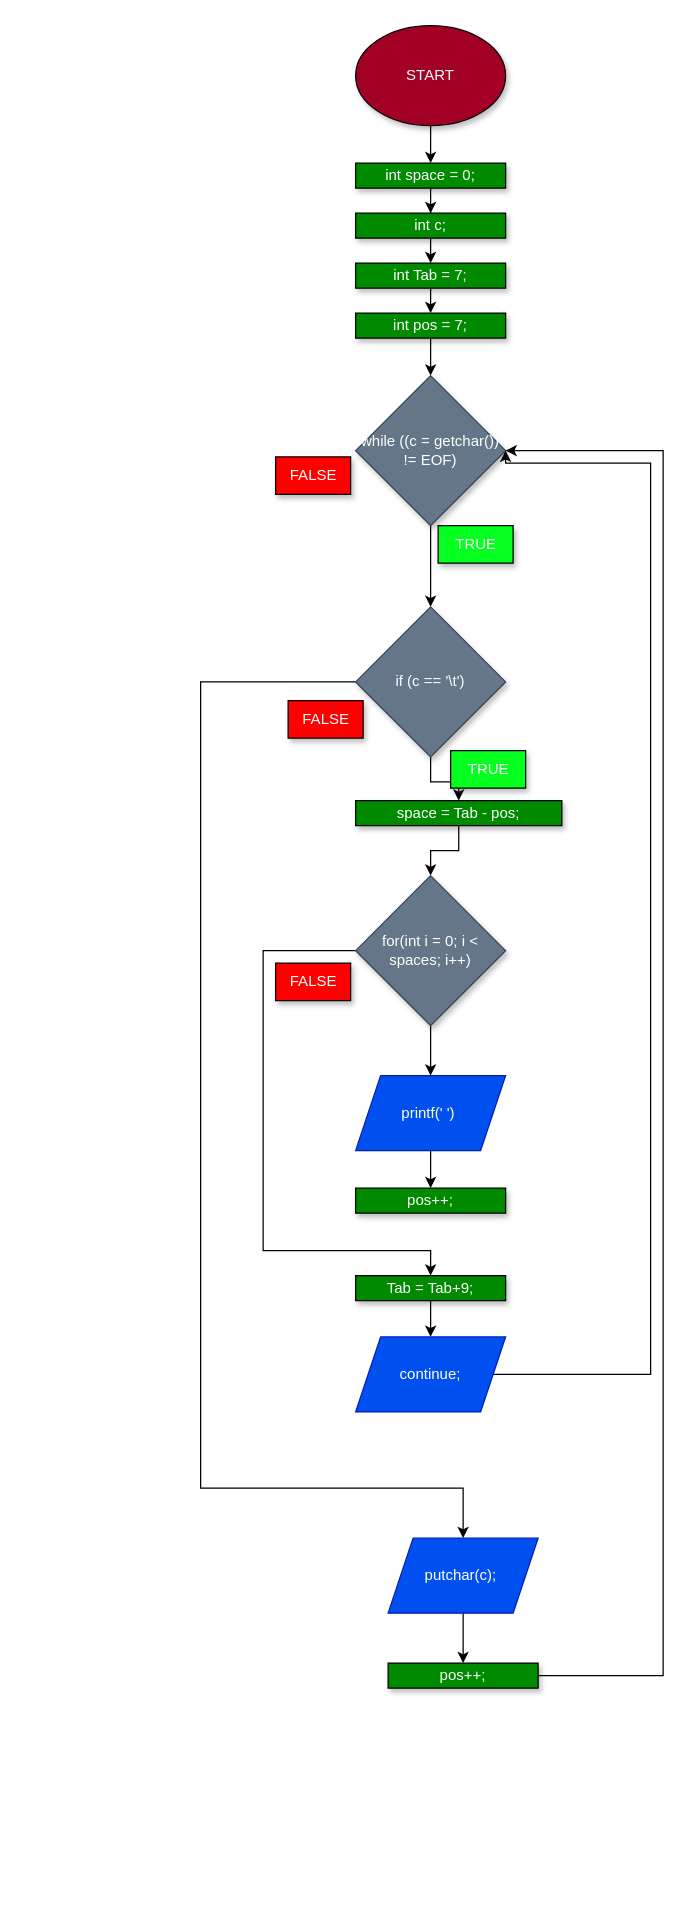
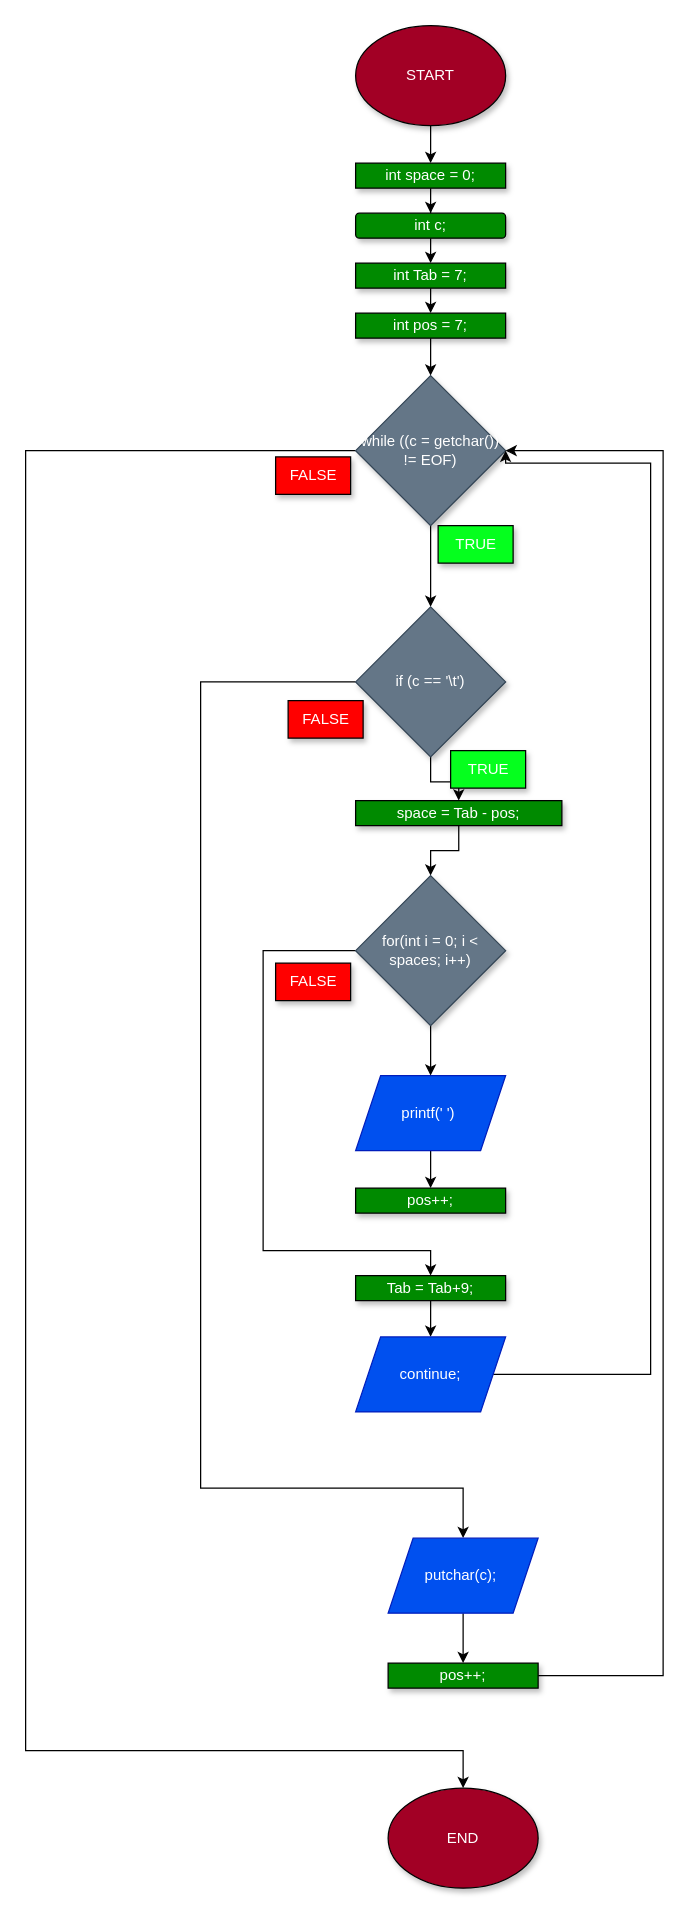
  <mxCell id="0" />
  <mxCell id="1" parent="0" />
  <mxCell id="2" value="" style="edgeStyle=orthogonalEdgeStyle;rounded=0;orthogonalLoop=1;jettySize=auto;html=1;" parent="1" source="3" target="22" edge="1"><mxGeometry relative="1" as="geometry" /></mxCell>
  <mxCell id="3" value="START" style="ellipse;whiteSpace=wrap;html=1;fillColor=#a20025;fontColor=#ffffff;strokeColor=default;shadow=1;" parent="1" vertex="1"><mxGeometry x="284" y="20" width="120" height="80" as="geometry" /></mxCell>
  <mxCell id="4" value="TRUE" style="text;html=1;align=center;verticalAlign=middle;resizable=0;points=[];autosize=1;strokeColor=default;fillColor=#05FF1E;fontColor=#ffffff;rounded=0;glass=0;shadow=1;gradientColor=none;" parent="1" vertex="1"><mxGeometry x="350" y="420" width="60" height="30" as="geometry" /></mxCell>
  <mxCell id="5" style="edgeStyle=orthogonalEdgeStyle;rounded=0;orthogonalLoop=1;jettySize=auto;html=1;exitX=0.5;exitY=1;exitDx=0;exitDy=0;entryX=0.5;entryY=0;entryDx=0;entryDy=0;" parent="1" source="6" target="15" edge="1"><mxGeometry relative="1" as="geometry" /></mxCell>
- <mxCell id="6" value="int c;" style="rounded=0;whiteSpace=wrap;html=1;fillColor=#008a00;fontColor=#ffffff;strokeColor=default;shadow=1;" parent="1" vertex="1"><mxGeometry x="284" y="170" width="120" height="20" as="geometry" /></mxCell>
+ <mxCell id="6" value="int c;" style="whiteSpace=wrap;html=1;fillColor=#008a00;fontColor=#ffffff;strokeColor=default;shadow=1;rounded=1;" parent="1" vertex="1"><mxGeometry x="284" y="170" width="120" height="20" as="geometry" /></mxCell>
  <mxCell id="7" style="edgeStyle=orthogonalEdgeStyle;rounded=0;orthogonalLoop=1;jettySize=auto;html=1;exitX=0.5;exitY=1;exitDx=0;exitDy=0;entryX=0.5;entryY=0;entryDx=0;entryDy=0;" parent="1" source="9" target="20" edge="1"><mxGeometry relative="1" as="geometry" /></mxCell>
+ <mxCell id="8" style="edgeStyle=orthogonalEdgeStyle;rounded=0;orthogonalLoop=1;jettySize=auto;html=1;entryX=0.5;entryY=0;entryDx=0;entryDy=0;" parent="1" source="9" target="13" edge="1"><mxGeometry relative="1" as="geometry"><Array as="points"><mxPoint x="20" y="360" /><mxPoint x="20" y="1400" /><mxPoint x="370" y="1400" /></Array></mxGeometry></mxCell>
  <mxCell id="9" value="while ((c = getchar())&lt;div&gt;!= EOF)&lt;/div&gt;" style="rhombus;whiteSpace=wrap;html=1;fillColor=#647687;strokeColor=#314354;shadow=1;fontColor=#ffffff;" parent="1" vertex="1"><mxGeometry x="284" y="300" width="120" height="120" as="geometry" /></mxCell>
  <mxCell id="10" value="FALSE" style="text;html=1;align=center;verticalAlign=middle;resizable=0;points=[];autosize=1;strokeColor=default;fillColor=#FF0000;fontColor=#ffffff;rounded=0;glass=0;shadow=1;gradientColor=none;" parent="1" vertex="1"><mxGeometry x="220" y="365" width="60" height="30" as="geometry" /></mxCell>
  <mxCell id="11" value="" style="edgeStyle=orthogonalEdgeStyle;rounded=0;orthogonalLoop=1;jettySize=auto;html=1;" parent="1" source="12" target="33" edge="1"><mxGeometry relative="1" as="geometry" /></mxCell>
  <mxCell id="12" value="printf(' ')&amp;nbsp;" style="shape=parallelogram;perimeter=parallelogramPerimeter;whiteSpace=wrap;html=1;fixedSize=1;fillColor=#0050ef;fontColor=#ffffff;strokeColor=#001DBC;" parent="1" vertex="1"><mxGeometry x="284" y="860" width="120" height="60" as="geometry" /></mxCell>
+ <mxCell id="13" value="END" style="ellipse;whiteSpace=wrap;html=1;fillColor=#a20025;fontColor=#ffffff;strokeColor=default;shadow=1;" parent="1" vertex="1"><mxGeometry x="310" y="1430" width="120" height="80" as="geometry" /></mxCell>
  <mxCell id="14" style="edgeStyle=orthogonalEdgeStyle;rounded=0;orthogonalLoop=1;jettySize=auto;html=1;exitX=0.5;exitY=1;exitDx=0;exitDy=0;entryX=0.5;entryY=0;entryDx=0;entryDy=0;" parent="1" source="15" target="17" edge="1"><mxGeometry relative="1" as="geometry" /></mxCell>
  <mxCell id="15" value="int Tab = 7;" style="rounded=0;whiteSpace=wrap;html=1;fillColor=#008a00;fontColor=#ffffff;strokeColor=default;shadow=1;" parent="1" vertex="1"><mxGeometry x="284" y="210" width="120" height="20" as="geometry" /></mxCell>
  <mxCell id="16" value="" style="edgeStyle=orthogonalEdgeStyle;rounded=0;orthogonalLoop=1;jettySize=auto;html=1;" parent="1" source="17" target="9" edge="1"><mxGeometry relative="1" as="geometry" /></mxCell>
  <mxCell id="17" value="int pos = 7;" style="rounded=0;whiteSpace=wrap;html=1;fillColor=#008a00;fontColor=#ffffff;strokeColor=default;shadow=1;" parent="1" vertex="1"><mxGeometry x="284" y="250" width="120" height="20" as="geometry" /></mxCell>
  <mxCell id="18" value="" style="edgeStyle=orthogonalEdgeStyle;rounded=0;orthogonalLoop=1;jettySize=auto;html=1;" parent="1" source="20" target="24" edge="1"><mxGeometry relative="1" as="geometry" /></mxCell>
  <mxCell id="19" style="edgeStyle=orthogonalEdgeStyle;rounded=0;orthogonalLoop=1;jettySize=auto;html=1;entryX=0.5;entryY=0;entryDx=0;entryDy=0;" parent="1" source="20" target="32" edge="1"><mxGeometry relative="1" as="geometry"><Array as="points"><mxPoint x="160" y="545" /><mxPoint x="160" y="1190" /><mxPoint x="370" y="1190" /></Array></mxGeometry></mxCell>
  <mxCell id="20" value="if (c == '\t')" style="rhombus;whiteSpace=wrap;html=1;fillColor=#647687;strokeColor=#314354;shadow=1;fontColor=#ffffff;" parent="1" vertex="1"><mxGeometry x="284" y="485" width="120" height="120" as="geometry" /></mxCell>
  <mxCell id="21" style="edgeStyle=orthogonalEdgeStyle;rounded=0;orthogonalLoop=1;jettySize=auto;html=1;exitX=0.5;exitY=1;exitDx=0;exitDy=0;" parent="1" source="22" target="6" edge="1"><mxGeometry relative="1" as="geometry" /></mxCell>
  <mxCell id="22" value="int space = 0;" style="rounded=0;whiteSpace=wrap;html=1;fillColor=#008a00;fontColor=#ffffff;strokeColor=default;shadow=1;" parent="1" vertex="1"><mxGeometry x="284" y="130" width="120" height="20" as="geometry" /></mxCell>
  <mxCell id="23" value="" style="edgeStyle=orthogonalEdgeStyle;rounded=0;orthogonalLoop=1;jettySize=auto;html=1;" parent="1" source="24" target="28" edge="1"><mxGeometry relative="1" as="geometry" /></mxCell>
  <mxCell id="24" value="space = Tab - pos;" style="rounded=0;whiteSpace=wrap;html=1;fillColor=#008a00;fontColor=#ffffff;strokeColor=default;shadow=1;" parent="1" vertex="1"><mxGeometry x="284" y="640" width="165" height="20" as="geometry" /></mxCell>
  <mxCell id="25" value="TRUE" style="text;html=1;align=center;verticalAlign=middle;resizable=0;points=[];autosize=1;strokeColor=default;fillColor=#05FF1E;fontColor=#ffffff;rounded=0;glass=0;shadow=1;gradientColor=none;" parent="1" vertex="1"><mxGeometry x="360" y="600" width="60" height="30" as="geometry" /></mxCell>
  <mxCell id="26" value="" style="edgeStyle=orthogonalEdgeStyle;rounded=0;orthogonalLoop=1;jettySize=auto;html=1;" parent="1" source="28" target="12" edge="1"><mxGeometry relative="1" as="geometry" /></mxCell>
  <mxCell id="27" style="edgeStyle=orthogonalEdgeStyle;rounded=0;orthogonalLoop=1;jettySize=auto;html=1;entryX=0.5;entryY=0;entryDx=0;entryDy=0;" edge="1" parent="1" source="28" target="37"><mxGeometry relative="1" as="geometry"><Array as="points"><mxPoint x="210" y="760" /><mxPoint x="210" y="1000" /><mxPoint x="344" y="1000" /></Array></mxGeometry></mxCell>
  <mxCell id="28" value="for(int i = 0; i &amp;lt; spaces; i++)" style="rhombus;whiteSpace=wrap;html=1;fillColor=#647687;strokeColor=#314354;shadow=1;fontColor=#ffffff;" parent="1" vertex="1"><mxGeometry x="284" y="700" width="120" height="120" as="geometry" /></mxCell>
  <mxCell id="29" style="edgeStyle=orthogonalEdgeStyle;rounded=0;orthogonalLoop=1;jettySize=auto;html=1;entryX=1;entryY=0.5;entryDx=0;entryDy=0;" parent="1" source="30" target="9" edge="1"><mxGeometry relative="1" as="geometry"><Array as="points"><mxPoint x="530" y="1340" /><mxPoint x="530" y="360" /></Array></mxGeometry></mxCell>
  <mxCell id="30" value="pos++;" style="rounded=0;whiteSpace=wrap;html=1;fillColor=#008a00;fontColor=#ffffff;strokeColor=default;shadow=1;" parent="1" vertex="1"><mxGeometry x="310" y="1330" width="120" height="20" as="geometry" /></mxCell>
  <mxCell id="31" value="" style="edgeStyle=orthogonalEdgeStyle;rounded=0;orthogonalLoop=1;jettySize=auto;html=1;entryX=0.5;entryY=0;entryDx=0;entryDy=0;" parent="1" source="32" target="30" edge="1"><mxGeometry relative="1" as="geometry" /></mxCell>
  <mxCell id="32" value="putchar(c);&amp;nbsp;" style="shape=parallelogram;perimeter=parallelogramPerimeter;whiteSpace=wrap;html=1;fixedSize=1;fillColor=#0050ef;fontColor=#ffffff;strokeColor=#001DBC;" parent="1" vertex="1"><mxGeometry x="310" y="1230" width="120" height="60" as="geometry" /></mxCell>
  <mxCell id="33" value="pos++;" style="rounded=0;whiteSpace=wrap;html=1;fillColor=#008a00;fontColor=#ffffff;strokeColor=default;shadow=1;" parent="1" vertex="1"><mxGeometry x="284" y="950" width="120" height="20" as="geometry" /></mxCell>
  <mxCell id="34" value="FALSE" style="text;html=1;align=center;verticalAlign=middle;resizable=0;points=[];autosize=1;strokeColor=default;fillColor=#FF0000;fontColor=#ffffff;rounded=0;glass=0;shadow=1;gradientColor=none;" parent="1" vertex="1"><mxGeometry x="230" y="560" width="60" height="30" as="geometry" /></mxCell>
  <mxCell id="35" value="FALSE" style="text;html=1;align=center;verticalAlign=middle;resizable=0;points=[];autosize=1;strokeColor=default;fillColor=#FF0000;fontColor=#ffffff;rounded=0;glass=0;shadow=1;gradientColor=none;" parent="1" vertex="1"><mxGeometry x="220" y="770" width="60" height="30" as="geometry" /></mxCell>
  <mxCell id="36" value="" style="edgeStyle=orthogonalEdgeStyle;rounded=0;orthogonalLoop=1;jettySize=auto;html=1;" edge="1" parent="1" source="37" target="39"><mxGeometry relative="1" as="geometry" /></mxCell>
  <mxCell id="37" value="Tab = Tab+9;" style="rounded=0;whiteSpace=wrap;html=1;fillColor=#008a00;fontColor=#ffffff;strokeColor=default;shadow=1;" vertex="1" parent="1"><mxGeometry x="284" y="1020" width="120" height="20" as="geometry" /></mxCell>
  <mxCell id="38" style="edgeStyle=orthogonalEdgeStyle;rounded=0;orthogonalLoop=1;jettySize=auto;html=1;entryX=1;entryY=0.5;entryDx=0;entryDy=0;" edge="1" parent="1" source="39" target="9"><mxGeometry relative="1" as="geometry"><Array as="points"><mxPoint x="520" y="1099" /><mxPoint x="520" y="370" /><mxPoint x="404" y="370" /></Array></mxGeometry></mxCell>
  <mxCell id="39" value="continue;" style="shape=parallelogram;perimeter=parallelogramPerimeter;whiteSpace=wrap;html=1;fixedSize=1;fillColor=#0050ef;fontColor=#ffffff;strokeColor=#001DBC;" vertex="1" parent="1"><mxGeometry x="284" y="1069" width="120" height="60" as="geometry" /></mxCell>
